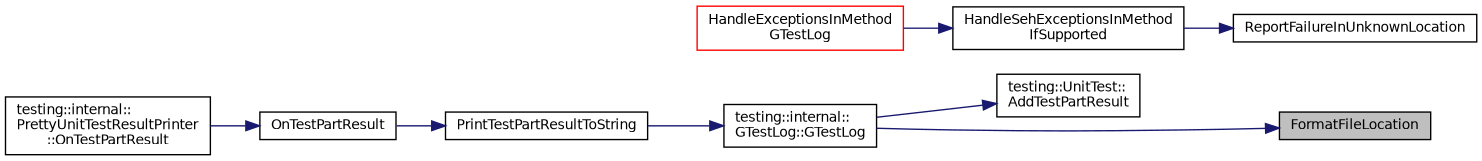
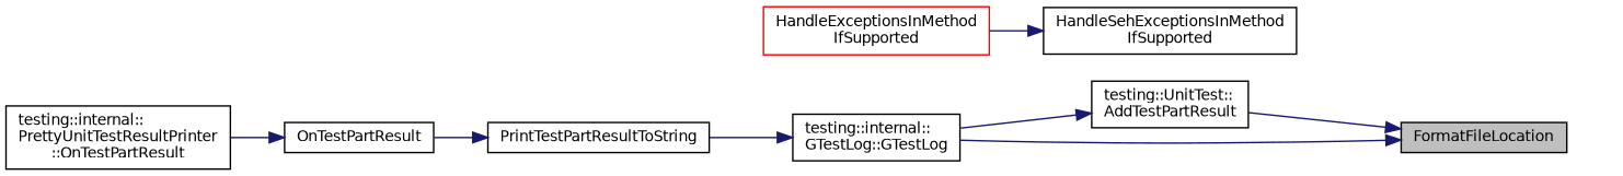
  digraph {
    rankdir=RL
    node [color=black fontname=Helvetica fontsize=10 shape=record]
    edge [color=midnightblue dir=back fontname=Helvetica fontsize=10 labelfontname=Helvetica labelfontsize=10 style=solid]
    n1 [fillcolor=grey75 fontcolor=black height=0.2 label=FormatFileLocation style=filled width=0.4]
    n2 [height=0.2 label="testing::UnitTest::\lAddTestPartResult" width=0.4]
    n3 [height=0.2 label="testing::internal::\lGTestLog::GTestLog" width=0.4]
    n4 [height=0.2 label=PrintTestPartResultToString width=0.4]
    n5 [height=0.2 label=OnTestPartResult width=0.4]
-   n6 [height=0.2 label=ReportFailureInUnknownLocation width=0.4]
    n7 [height=0.2 label="HandleSehExceptionsInMethod\lIfSupported" width=0.4]
-   n8 [color=red height=0.2 label="HandleExceptionsInMethod\lGTestLog" width=0.4]
+   n8 [color=red height=0.2 label="HandleExceptionsInMethod\lIfSupported" width=0.4]
    n9 [height=0.2 label="testing::internal::\lPrettyUnitTestResultPrinter\l::OnTestPartResult" width=0.4]
+   n1 -> n2
    n1 -> n3
    n2 -> n3
    n3 -> n4
    n4 -> n5
    n5 -> n9
-   n6 -> n7
    n7 -> n8
  }
